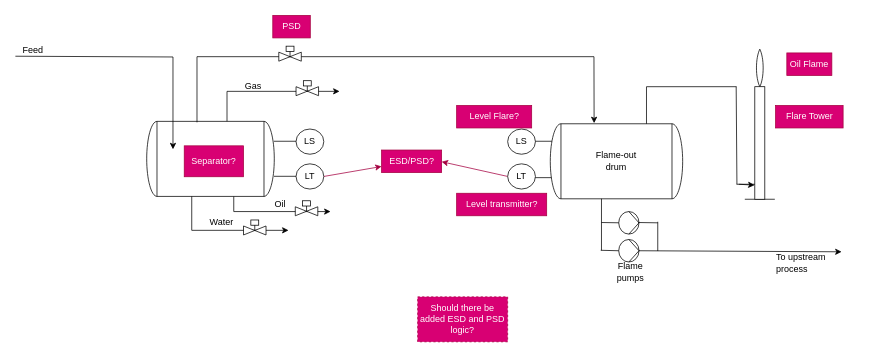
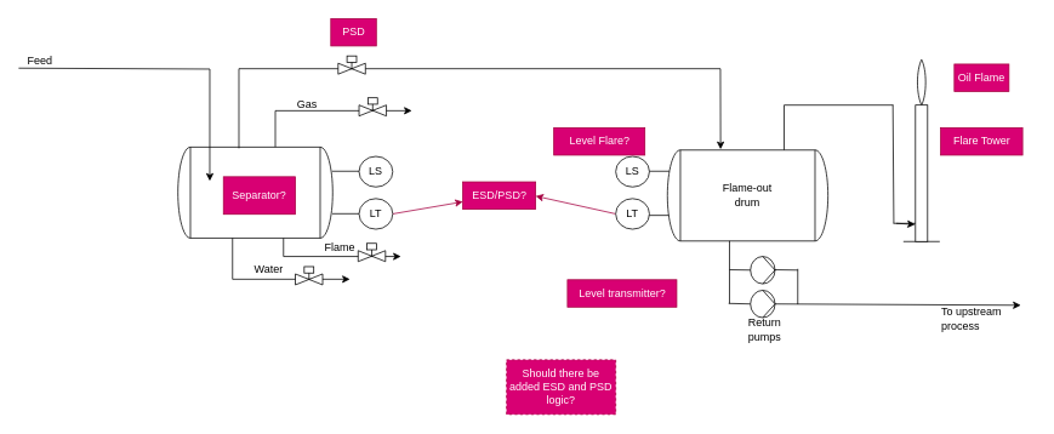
  <mxCell id="0" />
  <mxCell id="1" parent="0" />
  <mxCell id="2" value="" style="endArrow=none;html=1;rounded=0;" parent="1" edge="1"><mxGeometry width="50" height="50" relative="1" as="geometry"><mxPoint x="364.5" y="187.7" as="sourcePoint" /><mxPoint x="404.5" y="187.7" as="targetPoint" /></mxGeometry></mxCell>
  <mxCell id="3" value="" style="endArrow=none;html=1;rounded=0;" parent="1" edge="1"><mxGeometry width="50" height="50" relative="1" as="geometry"><mxPoint x="706" y="187.7" as="sourcePoint" /><mxPoint x="746" y="187.7" as="targetPoint" /></mxGeometry></mxCell>
  <mxCell id="4" value="" style="endArrow=none;html=1;rounded=0;" parent="1" edge="1"><mxGeometry width="50" height="50" relative="1" as="geometry"><mxPoint x="698" y="236.2" as="sourcePoint" /><mxPoint x="738" y="236.2" as="targetPoint" /></mxGeometry></mxCell>
  <mxCell id="5" value="" style="endArrow=none;html=1;rounded=0;" parent="1" edge="1"><mxGeometry width="50" height="50" relative="1" as="geometry"><mxPoint x="981" y="245" as="sourcePoint" /><mxPoint x="1010" y="245" as="targetPoint" /></mxGeometry></mxCell>
  <mxCell id="6" value="" style="endArrow=classic;html=1;rounded=0;" parent="1" edge="1"><mxGeometry width="50" height="50" relative="1" as="geometry"><mxPoint x="302" y="162.5" as="sourcePoint" /><mxPoint x="452" y="121.2" as="targetPoint" /><Array as="points"><mxPoint x="302" y="121.2" /></Array></mxGeometry></mxCell>
  <mxCell id="7" value="Oil Flame" style="text;html=1;strokeColor=#A50040;fillColor=#d80073;align=center;verticalAlign=middle;whiteSpace=wrap;rounded=0;fontColor=#ffffff;" parent="1" vertex="1"><mxGeometry x="1048" y="70" width="60" height="30" as="geometry" /></mxCell>
- <mxCell id="8" value="Oil" style="text;html=1;strokeColor=none;fillColor=none;align=center;verticalAlign=middle;whiteSpace=wrap;rounded=0;" parent="1" vertex="1"><mxGeometry x="338" y="257" width="70" height="30" as="geometry" /></mxCell>
+ <mxCell id="8" value="Flame" style="text;html=1;strokeColor=none;fillColor=none;align=center;verticalAlign=middle;whiteSpace=wrap;rounded=0;" parent="1" vertex="1"><mxGeometry x="338" y="257" width="70" height="30" as="geometry" /></mxCell>
  <mxCell id="9" value="" style="endArrow=classic;html=1;rounded=0;" parent="1" edge="1"><mxGeometry width="50" height="50" relative="1" as="geometry"><mxPoint x="311" y="236.2" as="sourcePoint" /><mxPoint x="440" y="281.4" as="targetPoint" /><Array as="points"><mxPoint x="311" y="281.4" /></Array></mxGeometry></mxCell>
  <mxCell id="10" value="" style="shape=mxgraph.pid.vessels.tank;html=1;pointerEvents=1;align=center;verticalLabelPosition=bottom;verticalAlign=top;dashed=0;rotation=-90;" parent="1" vertex="1"><mxGeometry x="230" y="126.2" width="100" height="170" as="geometry" /></mxCell>
  <mxCell id="11" value="" style="endArrow=classic;html=1;rounded=0;" parent="1" edge="1"><mxGeometry width="50" height="50" relative="1" as="geometry"><mxPoint x="255" y="261.2" as="sourcePoint" /><mxPoint x="384" y="306.4" as="targetPoint" /><Array as="points"><mxPoint x="255" y="306.4" /></Array></mxGeometry></mxCell>
  <mxCell id="12" value="Water" style="text;html=1;strokeColor=none;fillColor=none;align=center;verticalAlign=middle;whiteSpace=wrap;rounded=0;" parent="1" vertex="1"><mxGeometry x="260" y="281.4" width="70" height="30" as="geometry" /></mxCell>
  <mxCell id="13" value="" style="verticalLabelPosition=bottom;outlineConnect=0;align=center;dashed=0;html=1;verticalAlign=top;shape=mxgraph.pid.misc.gas_flare;" parent="1" vertex="1"><mxGeometry x="992" y="65" width="40" height="200" as="geometry" /></mxCell>
  <mxCell id="14" value="" style="endArrow=none;html=1;rounded=0;" parent="1" edge="1"><mxGeometry width="50" height="50" relative="1" as="geometry"><mxPoint x="801" y="333" as="sourcePoint" /><mxPoint x="801" y="263" as="targetPoint" /></mxGeometry></mxCell>
  <mxCell id="15" style="edgeStyle=none;html=1;exitX=0;exitY=0.5;exitDx=0;exitDy=0;exitPerimeter=0;endArrow=none;endFill=0;" parent="1" edge="1"><mxGeometry relative="1" as="geometry"><mxPoint x="801" y="296" as="targetPoint" /><mxPoint x="827" y="296.4" as="sourcePoint" /></mxGeometry></mxCell>
  <mxCell id="16" value="" style="shape=mxgraph.pid.pumps_-_iso.pump_(liquid);html=1;pointerEvents=1;align=center;verticalLabelPosition=bottom;verticalAlign=top;dashed=0;" parent="1" vertex="1"><mxGeometry x="824" y="281.4" width="27" height="30" as="geometry" /></mxCell>
  <mxCell id="17" value="" style="shape=mxgraph.pid.pumps_-_iso.pump_(liquid);html=1;pointerEvents=1;align=center;verticalLabelPosition=bottom;verticalAlign=top;dashed=0;" parent="1" vertex="1"><mxGeometry x="824" y="318.6" width="27" height="30" as="geometry" /></mxCell>
  <mxCell id="18" value="" style="endArrow=classic;html=1;rounded=0;exitX=1;exitY=0.5;exitDx=0;exitDy=0;exitPerimeter=0;" parent="1" source="17" edge="1"><mxGeometry width="50" height="50" relative="1" as="geometry"><mxPoint x="851" y="334.6" as="sourcePoint" /><mxPoint x="1121" y="335" as="targetPoint" /></mxGeometry></mxCell>
  <mxCell id="19" value="To upstream process" style="text;html=1;strokeColor=none;fillColor=none;align=left;verticalAlign=middle;whiteSpace=wrap;rounded=0;" parent="1" vertex="1"><mxGeometry x="1032" y="335" width="104" height="30" as="geometry" /></mxCell>
  <mxCell id="20" value="" style="endArrow=none;html=1;rounded=0;" parent="1" edge="1"><mxGeometry width="50" height="50" relative="1" as="geometry"><mxPoint x="861" y="165" as="sourcePoint" /><mxPoint x="861" y="115" as="targetPoint" /></mxGeometry></mxCell>
  <mxCell id="21" value="" style="shape=mxgraph.pid.vessels.tank;html=1;pointerEvents=1;align=center;verticalLabelPosition=bottom;verticalAlign=top;dashed=0;rotation=-90;" parent="1" vertex="1"><mxGeometry x="771" y="126.2" width="100" height="176.4" as="geometry" /></mxCell>
  <mxCell id="22" value="" style="endArrow=none;html=1;rounded=0;" parent="1" edge="1"><mxGeometry width="50" height="50" relative="1" as="geometry"><mxPoint x="861" y="115" as="sourcePoint" /><mxPoint x="981" y="115" as="targetPoint" /></mxGeometry></mxCell>
  <mxCell id="23" value="" style="endArrow=none;html=1;rounded=0;" parent="1" edge="1"><mxGeometry width="50" height="50" relative="1" as="geometry"><mxPoint x="981.5" y="245" as="sourcePoint" /><mxPoint x="980.5" y="115" as="targetPoint" /></mxGeometry></mxCell>
  <mxCell id="24" value="Flame-out drum" style="text;html=1;strokeColor=none;fillColor=none;align=center;verticalAlign=middle;whiteSpace=wrap;rounded=0;" parent="1" vertex="1"><mxGeometry x="792" y="199.4" width="58" height="30" as="geometry" /></mxCell>
- <mxCell id="25" value="Flame pumps" style="text;html=1;strokeColor=none;fillColor=none;align=center;verticalAlign=middle;whiteSpace=wrap;rounded=0;" parent="1" vertex="1"><mxGeometry x="811" y="346.6" width="58" height="30" as="geometry" /></mxCell>
+ <mxCell id="25" value="Return pumps" style="text;html=1;strokeColor=none;fillColor=none;align=center;verticalAlign=middle;whiteSpace=wrap;rounded=0;" parent="1" vertex="1"><mxGeometry x="811" y="346.6" width="58" height="30" as="geometry" /></mxCell>
  <mxCell id="26" value="" style="endArrow=classic;html=1;rounded=0;entryX=1.008;entryY=0.331;entryDx=0;entryDy=0;entryPerimeter=0;" parent="1" target="21" edge="1"><mxGeometry width="50" height="50" relative="1" as="geometry"><mxPoint x="262" y="162.5" as="sourcePoint" /><mxPoint x="431" y="75" as="targetPoint" /><Array as="points"><mxPoint x="262" y="75" /><mxPoint x="791" y="75" /></Array></mxGeometry></mxCell>
  <mxCell id="27" value="Gas" style="text;html=1;strokeColor=none;fillColor=none;align=left;verticalAlign=middle;whiteSpace=wrap;rounded=0;" parent="1" vertex="1"><mxGeometry x="324" y="100" width="36" height="30" as="geometry" /></mxCell>
  <mxCell id="28" value="" style="verticalLabelPosition=bottom;align=center;html=1;verticalAlign=top;pointerEvents=1;dashed=0;shape=mxgraph.pid2valves.valve;valveType=gate;actuator=powered" parent="1" vertex="1"><mxGeometry x="371" y="61" width="30" height="20" as="geometry" /></mxCell>
  <mxCell id="29" value="" style="part=1;strokeColor=none;fillColor=none;fontStyle=1;fontSize=14;" parent="28" vertex="1"><mxGeometry x="9.75" width="10.5" height="7" as="geometry" /></mxCell>
  <mxCell id="30" value="" style="verticalLabelPosition=bottom;align=center;html=1;verticalAlign=top;pointerEvents=1;dashed=0;shape=mxgraph.pid2valves.valve;valveType=gate;actuator=powered" parent="1" vertex="1"><mxGeometry x="394" y="107" width="30" height="20" as="geometry" /></mxCell>
  <mxCell id="31" value="" style="part=1;strokeColor=none;fillColor=none;fontStyle=1;fontSize=14;" parent="30" vertex="1"><mxGeometry x="9.75" width="10.5" height="7" as="geometry" /></mxCell>
  <mxCell id="32" value="" style="verticalLabelPosition=bottom;align=center;html=1;verticalAlign=top;pointerEvents=1;dashed=0;shape=mxgraph.pid2valves.valve;valveType=gate;actuator=powered" parent="1" vertex="1"><mxGeometry x="393" y="267" width="30" height="20" as="geometry" /></mxCell>
  <mxCell id="33" value="" style="part=1;strokeColor=none;fillColor=none;fontStyle=1;fontSize=14;" parent="32" vertex="1"><mxGeometry x="9.75" width="10.5" height="7" as="geometry" /></mxCell>
  <mxCell id="34" value="" style="verticalLabelPosition=bottom;align=center;html=1;verticalAlign=top;pointerEvents=1;dashed=0;shape=mxgraph.pid2valves.valve;valveType=gate;actuator=powered" parent="1" vertex="1"><mxGeometry x="324" y="292.6" width="30" height="20" as="geometry" /></mxCell>
  <mxCell id="35" value="" style="part=1;strokeColor=none;fillColor=none;fontStyle=1;fontSize=14;" parent="34" vertex="1"><mxGeometry x="9.75" width="10.5" height="7" as="geometry" /></mxCell>
  <mxCell id="36" value="" style="endArrow=classic;html=1;rounded=0;" parent="1" edge="1"><mxGeometry width="50" height="50" relative="1" as="geometry"><mxPoint x="20" y="74.4" as="sourcePoint" /><mxPoint x="230" y="198.4" as="targetPoint" /><Array as="points"><mxPoint x="230" y="75.4" /></Array></mxGeometry></mxCell>
  <mxCell id="37" value="Feed" style="text;html=1;strokeColor=none;fillColor=none;align=left;verticalAlign=middle;whiteSpace=wrap;rounded=0;" parent="1" vertex="1"><mxGeometry x="28" y="51" width="36" height="30" as="geometry" /></mxCell>
  <mxCell id="38" value="" style="endArrow=classic;html=1;rounded=0;" parent="1" edge="1"><mxGeometry width="50" height="50" relative="1" as="geometry"><mxPoint x="984" y="245" as="sourcePoint" /><mxPoint x="1005" y="246.2" as="targetPoint" /></mxGeometry></mxCell>
  <mxCell id="39" value="" style="endArrow=none;html=1;rounded=0;" parent="1" edge="1"><mxGeometry width="50" height="50" relative="1" as="geometry"><mxPoint x="364.5" y="234.4" as="sourcePoint" /><mxPoint x="404.5" y="234.4" as="targetPoint" /></mxGeometry></mxCell>
  <mxCell id="40" style="edgeStyle=none;html=1;exitX=1;exitY=0.5;exitDx=0;exitDy=0;fillColor=#d80073;strokeColor=#A50040;" parent="1" source="41" target="51" edge="1"><mxGeometry relative="1" as="geometry" /></mxCell>
  <mxCell id="41" value="LT" style="ellipse;whiteSpace=wrap;html=1;" parent="1" vertex="1"><mxGeometry x="394" y="217.8" width="37" height="33.6" as="geometry" /></mxCell>
  <mxCell id="42" style="edgeStyle=none;html=1;exitX=0;exitY=0.5;exitDx=0;exitDy=0;fillColor=#d80073;strokeColor=#A50040;" parent="1" source="43" edge="1"><mxGeometry relative="1" as="geometry"><mxPoint x="588" y="215" as="targetPoint" /></mxGeometry></mxCell>
  <mxCell id="43" value="LT" style="ellipse;whiteSpace=wrap;html=1;" parent="1" vertex="1"><mxGeometry x="676" y="217.8" width="37" height="33.6" as="geometry" /></mxCell>
  <mxCell id="44" value="LS" style="ellipse;whiteSpace=wrap;html=1;" parent="1" vertex="1"><mxGeometry x="676" y="171.4" width="37" height="33.6" as="geometry" /></mxCell>
  <mxCell id="45" value="LS" style="ellipse;whiteSpace=wrap;html=1;" parent="1" vertex="1"><mxGeometry x="394" y="171.4" width="37" height="33.6" as="geometry" /></mxCell>
  <mxCell id="46" value="Should there be added ESD and PSD logic?" style="rounded=0;whiteSpace=wrap;html=1;fillColor=#d80073;fontColor=#ffffff;strokeColor=#A50040;dashed=1;" parent="1" vertex="1"><mxGeometry x="556" y="395" width="120" height="60" as="geometry" /></mxCell>
  <mxCell id="47" value="Separator?" style="rounded=0;whiteSpace=wrap;html=1;fillColor=#d80073;fontColor=#ffffff;strokeColor=#A50040;" parent="1" vertex="1"><mxGeometry x="245" y="193.8" width="79" height="41.2" as="geometry" /></mxCell>
- <mxCell id="48" value="Level transmitter?" style="text;html=1;align=center;verticalAlign=middle;resizable=0;points=[];autosize=1;strokeColor=#A50040;fillColor=#d80073;fontColor=#ffffff;" parent="1" vertex="1"><mxGeometry x="608" y="257" width="120" height="30" as="geometry" /></mxCell>
+ <mxCell id="48" value="Level transmitter?" style="text;html=1;align=center;verticalAlign=middle;resizable=0;points=[];autosize=1;strokeColor=#A50040;fillColor=#d80073;fontColor=#ffffff;" parent="1" vertex="1"><mxGeometry x="623" y="307" width="120" height="30" as="geometry" /></mxCell>
  <mxCell id="49" value="Level Flare?" style="text;html=1;align=center;verticalAlign=middle;resizable=0;points=[];autosize=1;strokeColor=#A50040;fillColor=#d80073;fontColor=#ffffff;" parent="1" vertex="1"><mxGeometry x="608" y="140" width="100" height="30" as="geometry" /></mxCell>
  <mxCell id="50" style="edgeStyle=none;html=1;exitX=0;exitY=0.5;exitDx=0;exitDy=0;exitPerimeter=0;endArrow=none;endFill=0;" parent="1" source="17" edge="1"><mxGeometry relative="1" as="geometry"><mxPoint x="800" y="333" as="targetPoint" /><mxPoint x="819" y="333.4" as="sourcePoint" /></mxGeometry></mxCell>
  <mxCell id="51" value="ESD/PSD?" style="text;html=1;align=center;verticalAlign=middle;resizable=0;points=[];autosize=1;strokeColor=#A50040;fillColor=#d80073;fontColor=#ffffff;" parent="1" vertex="1"><mxGeometry x="508" y="199.4" width="80" height="30" as="geometry" /></mxCell>
  <mxCell id="52" style="edgeStyle=none;html=1;exitX=0;exitY=0.5;exitDx=0;exitDy=0;exitPerimeter=0;endArrow=none;endFill=0;" parent="1" edge="1"><mxGeometry relative="1" as="geometry"><mxPoint x="850" y="296" as="targetPoint" /><mxPoint x="876" y="296.4" as="sourcePoint" /></mxGeometry></mxCell>
  <mxCell id="53" style="edgeStyle=none;html=1;endArrow=none;endFill=0;" parent="1" edge="1"><mxGeometry relative="1" as="geometry"><mxPoint x="876" y="295" as="targetPoint" /><mxPoint x="876" y="334" as="sourcePoint" /></mxGeometry></mxCell>
  <mxCell id="54" value="PSD" style="text;html=1;align=center;verticalAlign=middle;resizable=0;points=[];autosize=1;strokeColor=#A50040;fillColor=#d80073;fontColor=#ffffff;" vertex="1" parent="1"><mxGeometry x="363" y="20" width="50" height="30" as="geometry" /></mxCell>
  <mxCell id="55" value="Flare Tower" style="text;html=1;align=center;verticalAlign=middle;resizable=0;points=[];autosize=1;strokeColor=#A50040;fillColor=#d80073;fontColor=#ffffff;" vertex="1" parent="1"><mxGeometry x="1033" y="140" width="90" height="30" as="geometry" /></mxCell>
